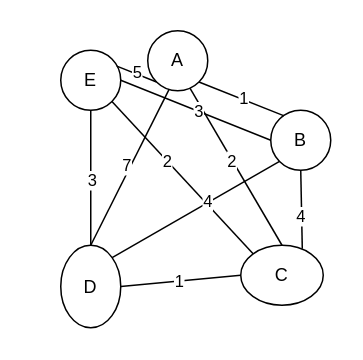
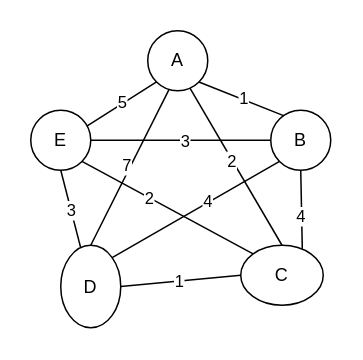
  <mxCell id="0" />
  <mxCell id="1" parent="0" />
  <mxCell id="2" value="A" style="ellipse;whiteSpace=wrap;html=1;aspect=fixed;" vertex="1" parent="1"><mxGeometry x="98" y="20" width="40" height="40" as="geometry" /></mxCell>
  <mxCell id="3" value="B" style="ellipse;whiteSpace=wrap;html=1;aspect=fixed;" vertex="1" parent="1"><mxGeometry x="180" y="73" width="40" height="40" as="geometry" /></mxCell>
  <mxCell id="4" value="C" style="ellipse;whiteSpace=wrap;html=1;aspect=fixed;" vertex="1" parent="1"><mxGeometry x="160" y="163" width="55" height="40" as="geometry" /></mxCell>
  <mxCell id="5" value="D" style="ellipse;whiteSpace=wrap;html=1;aspect=fixed;" vertex="1" parent="1"><mxGeometry x="40" y="163" width="40" height="55" as="geometry" /></mxCell>
- <mxCell id="6" value="E" style="ellipse;whiteSpace=wrap;html=1;aspect=fixed;" vertex="1" parent="1"><mxGeometry x="40" y="33" width="40" height="40" as="geometry" /></mxCell>
+ <mxCell id="6" value="E" style="ellipse;whiteSpace=wrap;html=1;aspect=fixed;" vertex="1" parent="1"><mxGeometry x="20" y="73" width="40" height="40" as="geometry" /></mxCell>
  <mxCell id="7" value="" style="endArrow=none;html=1;rounded=0;entryX=0;entryY=1;entryDx=0;entryDy=0;exitX=0.935;exitY=0.265;exitDx=0;exitDy=0;exitPerimeter=0;" edge="1" parent="1" source="6" target="2"><mxGeometry width="50" height="50" relative="1" as="geometry"><mxPoint x="120" y="93" as="sourcePoint" /><mxPoint x="170" y="43" as="targetPoint" /></mxGeometry></mxCell>
  <mxCell id="8" value="5" style="edgeLabel;html=1;align=center;verticalAlign=middle;resizable=0;points=[];" vertex="1" connectable="0" parent="7"><mxGeometry x="0.018" y="1" relative="1" as="geometry"><mxPoint as="offset" /></mxGeometry></mxCell>
  <mxCell id="9" value="" style="endArrow=none;html=1;rounded=0;exitX=0.5;exitY=1;exitDx=0;exitDy=0;" edge="1" parent="1" source="6" target="5"><mxGeometry width="50" height="50" relative="1" as="geometry"><mxPoint x="120" y="93" as="sourcePoint" /><mxPoint x="170" y="43" as="targetPoint" /></mxGeometry></mxCell>
  <mxCell id="10" value="3" style="edgeLabel;html=1;align=center;verticalAlign=middle;resizable=0;points=[];" vertex="1" connectable="0" parent="9"><mxGeometry x="0.014" relative="1" as="geometry"><mxPoint as="offset" /></mxGeometry></mxCell>
  <mxCell id="11" value="" style="endArrow=none;html=1;rounded=0;entryX=1;entryY=1;entryDx=0;entryDy=0;exitX=0.224;exitY=0.094;exitDx=0;exitDy=0;exitPerimeter=0;" edge="1" parent="1" source="3" target="2"><mxGeometry width="50" height="50" relative="1" as="geometry"><mxPoint x="80" y="143" as="sourcePoint" /><mxPoint x="130" y="93" as="targetPoint" /></mxGeometry></mxCell>
  <mxCell id="12" value="1" style="edgeLabel;html=1;align=center;verticalAlign=middle;resizable=0;points=[];" vertex="1" connectable="0" parent="11"><mxGeometry x="-0.022" relative="1" as="geometry"><mxPoint y="-1" as="offset" /></mxGeometry></mxCell>
  <mxCell id="13" value="" style="endArrow=none;html=1;rounded=0;entryX=0.5;entryY=1;entryDx=0;entryDy=0;exitX=0.746;exitY=0.057;exitDx=0;exitDy=0;exitPerimeter=0;" edge="1" parent="1" source="4" target="3"><mxGeometry width="50" height="50" relative="1" as="geometry"><mxPoint x="130" y="163" as="sourcePoint" /><mxPoint x="180" y="113" as="targetPoint" /></mxGeometry></mxCell>
  <mxCell id="14" value="4" style="edgeLabel;html=1;align=center;verticalAlign=middle;resizable=0;points=[];" vertex="1" connectable="0" parent="13"><mxGeometry x="-0.157" y="1" relative="1" as="geometry"><mxPoint as="offset" /></mxGeometry></mxCell>
  <mxCell id="15" value="" style="endArrow=none;html=1;rounded=0;entryX=0;entryY=0.5;entryDx=0;entryDy=0;exitX=1;exitY=0.5;exitDx=0;exitDy=0;" edge="1" parent="1" source="5" target="4"><mxGeometry width="50" height="50" relative="1" as="geometry"><mxPoint x="80" y="153" as="sourcePoint" /><mxPoint x="130" y="103" as="targetPoint" /></mxGeometry></mxCell>
  <mxCell id="16" value="1" style="edgeLabel;html=1;align=center;verticalAlign=middle;resizable=0;points=[];" vertex="1" connectable="0" parent="15"><mxGeometry x="-0.034" relative="1" as="geometry"><mxPoint as="offset" /></mxGeometry></mxCell>
  <mxCell id="17" value="" style="endArrow=none;html=1;rounded=0;entryX=0.358;entryY=0.974;entryDx=0;entryDy=0;entryPerimeter=0;exitX=0.5;exitY=0;exitDx=0;exitDy=0;" edge="1" parent="1" source="5" target="2"><mxGeometry width="50" height="50" relative="1" as="geometry"><mxPoint x="80" y="153" as="sourcePoint" /><mxPoint x="130" y="103" as="targetPoint" /></mxGeometry></mxCell>
  <mxCell id="18" value="7" style="edgeLabel;html=1;align=center;verticalAlign=middle;resizable=0;points=[];" vertex="1" connectable="0" parent="17"><mxGeometry x="0.001" y="3" relative="1" as="geometry"><mxPoint as="offset" /></mxGeometry></mxCell>
  <mxCell id="19" value="" style="endArrow=none;html=1;rounded=0;entryX=0.706;entryY=0.96;entryDx=0;entryDy=0;entryPerimeter=0;exitX=0.5;exitY=0;exitDx=0;exitDy=0;" edge="1" parent="1" source="4" target="2"><mxGeometry width="50" height="50" relative="1" as="geometry"><mxPoint x="80" y="153" as="sourcePoint" /><mxPoint x="130" y="103" as="targetPoint" /></mxGeometry></mxCell>
  <mxCell id="20" value="2" style="edgeLabel;html=1;align=center;verticalAlign=middle;resizable=0;points=[];" vertex="1" connectable="0" parent="19"><mxGeometry x="0.09" y="1" relative="1" as="geometry"><mxPoint as="offset" /></mxGeometry></mxCell>
  <mxCell id="21" value="" style="endArrow=none;html=1;rounded=0;entryX=1;entryY=0.5;entryDx=0;entryDy=0;exitX=0;exitY=0.5;exitDx=0;exitDy=0;" edge="1" parent="1" source="3" target="6"><mxGeometry width="50" height="50" relative="1" as="geometry"><mxPoint x="120" y="163" as="sourcePoint" /><mxPoint x="170" y="113" as="targetPoint" /></mxGeometry></mxCell>
  <mxCell id="22" value="3" style="edgeLabel;html=1;align=center;verticalAlign=middle;resizable=0;points=[];" vertex="1" connectable="0" parent="21"><mxGeometry x="-0.032" relative="1" as="geometry"><mxPoint as="offset" /></mxGeometry></mxCell>
  <mxCell id="23" value="" style="endArrow=none;html=1;rounded=0;entryX=1;entryY=1;entryDx=0;entryDy=0;exitX=0;exitY=0;exitDx=0;exitDy=0;" edge="1" parent="1" source="4" target="6"><mxGeometry width="50" height="50" relative="1" as="geometry"><mxPoint x="120" y="163" as="sourcePoint" /><mxPoint x="170" y="113" as="targetPoint" /></mxGeometry></mxCell>
  <mxCell id="24" value="2" style="edgeLabel;html=1;align=center;verticalAlign=middle;resizable=0;points=[];" vertex="1" connectable="0" parent="23"><mxGeometry x="0.226" relative="1" as="geometry"><mxPoint as="offset" /></mxGeometry></mxCell>
  <mxCell id="25" value="" style="endArrow=none;html=1;rounded=0;entryX=0;entryY=1;entryDx=0;entryDy=0;exitX=1;exitY=0;exitDx=0;exitDy=0;" edge="1" parent="1" source="5" target="3"><mxGeometry width="50" height="50" relative="1" as="geometry"><mxPoint x="120" y="163" as="sourcePoint" /><mxPoint x="170" y="113" as="targetPoint" /></mxGeometry></mxCell>
  <mxCell id="26" value="4" style="edgeLabel;html=1;align=center;verticalAlign=middle;resizable=0;points=[];" vertex="1" connectable="0" parent="25"><mxGeometry x="0.147" y="1" relative="1" as="geometry"><mxPoint as="offset" /></mxGeometry></mxCell>
